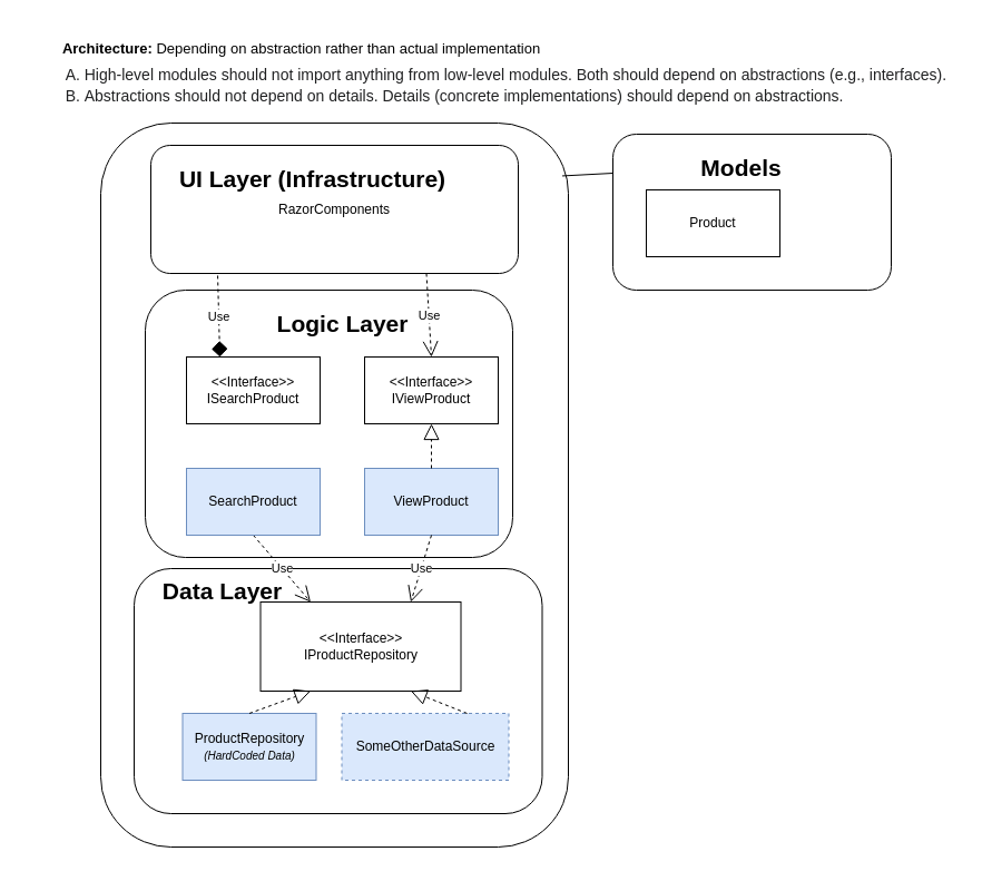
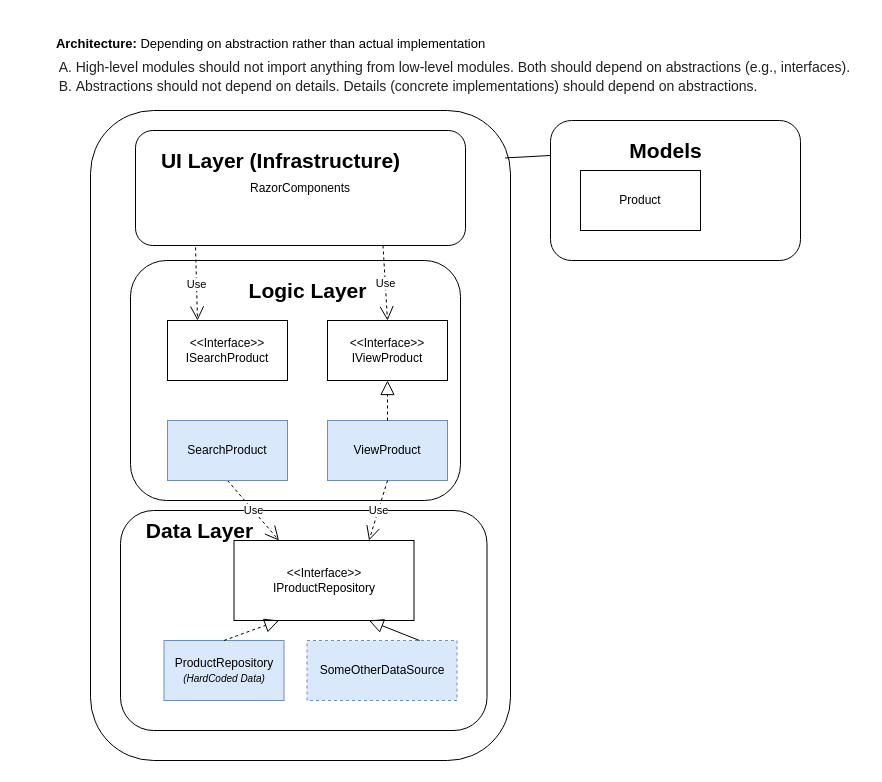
  <mxCell id="0" />
  <mxCell id="1" parent="0" />
  <mxCell id="2" value="" style="rounded=1;whiteSpace=wrap;html=1;" parent="1" vertex="1"><mxGeometry x="90" y="110" width="420" height="650" as="geometry" /></mxCell>
  <mxCell id="3" value="" style="rounded=1;whiteSpace=wrap;html=1;" vertex="1" parent="1"><mxGeometry x="130" y="260" width="330" height="240" as="geometry" /></mxCell>
  <mxCell id="4" value="" style="rounded=1;whiteSpace=wrap;html=1;" vertex="1" parent="1"><mxGeometry x="550" y="120" width="250" height="140" as="geometry" /></mxCell>
  <mxCell id="5" value="RazorComponents" style="rounded=1;whiteSpace=wrap;html=1;" parent="1" vertex="1"><mxGeometry x="135" y="130" width="330" height="115" as="geometry" /></mxCell>
  <mxCell id="6" value="" style="rounded=1;whiteSpace=wrap;html=1;" parent="1" vertex="1"><mxGeometry x="120" y="510" width="366.5" height="220" as="geometry" /></mxCell>
  <mxCell id="7" value="ProductRepository&lt;br&gt;&lt;i&gt;&lt;font style=&quot;font-size: 10px;&quot;&gt;(HardCoded Data)&lt;/font&gt;&lt;/i&gt;" style="rounded=0;whiteSpace=wrap;html=1;fillColor=#dae8fc;strokeColor=#6c8ebf;" parent="1" vertex="1"><mxGeometry x="163.5" y="640" width="120" height="60" as="geometry" /></mxCell>
  <mxCell id="8" value="&amp;lt;&amp;lt;Interface&amp;gt;&amp;gt;&lt;br&gt;IProductRepository" style="rounded=0;whiteSpace=wrap;html=1;" parent="1" vertex="1"><mxGeometry x="233.5" y="540" width="180" height="80" as="geometry" /></mxCell>
  <mxCell id="9" value="ViewProduct" style="rounded=0;whiteSpace=wrap;html=1;fillColor=#dae8fc;strokeColor=#6c8ebf;" parent="1" vertex="1"><mxGeometry x="327" y="420" width="120" height="60" as="geometry" /></mxCell>
  <mxCell id="10" value="&amp;lt;&amp;lt;Interface&amp;gt;&amp;gt;&lt;br&gt;IViewProduct" style="rounded=0;whiteSpace=wrap;html=1;" parent="1" vertex="1"><mxGeometry x="327" y="320" width="120" height="60" as="geometry" /></mxCell>
  <mxCell id="11" value="" style="endArrow=block;dashed=1;endFill=0;endSize=12;html=1;rounded=0;exitX=0.5;exitY=0;exitDx=0;exitDy=0;entryX=0.25;entryY=1;entryDx=0;entryDy=0;" parent="1" source="7" target="8" edge="1"><mxGeometry width="160" relative="1" as="geometry"><mxPoint x="513.5" y="610" as="sourcePoint" /><mxPoint x="673.5" y="610" as="targetPoint" /></mxGeometry></mxCell>
  <mxCell id="12" value="Use" style="endArrow=open;endSize=12;dashed=1;html=1;rounded=0;entryX=0.25;entryY=0;entryDx=0;entryDy=0;exitX=0.5;exitY=1;exitDx=0;exitDy=0;" parent="1" source="17" target="8" edge="1"><mxGeometry width="160" relative="1" as="geometry"><mxPoint x="50" y="560" as="sourcePoint" /><mxPoint x="200" y="550" as="targetPoint" /></mxGeometry></mxCell>
  <mxCell id="13" value="" style="endArrow=block;dashed=1;endFill=0;endSize=12;html=1;rounded=0;exitX=0.5;exitY=0;exitDx=0;exitDy=0;entryX=0.5;entryY=1;entryDx=0;entryDy=0;" parent="1" source="9" target="10" edge="1"><mxGeometry width="160" relative="1" as="geometry"><mxPoint x="-283" y="690" as="sourcePoint" /><mxPoint x="-123" y="690" as="targetPoint" /></mxGeometry></mxCell>
  <mxCell id="14" value="&lt;font size=&quot;1&quot; style=&quot;&quot;&gt;&lt;b style=&quot;font-size: 21px;&quot;&gt;Data Layer&lt;/b&gt;&lt;/font&gt;" style="text;html=1;align=center;verticalAlign=middle;resizable=0;points=[];autosize=1;strokeColor=none;fillColor=none;" parent="1" vertex="1"><mxGeometry x="133.5" y="510" width="130" height="40" as="geometry" /></mxCell>
  <mxCell id="15" value="&lt;font size=&quot;1&quot; style=&quot;&quot;&gt;&lt;b style=&quot;font-size: 21px;&quot;&gt;Logic Layer&lt;/b&gt;&lt;/font&gt;" style="text;html=1;align=center;verticalAlign=middle;resizable=0;points=[];autosize=1;strokeColor=none;fillColor=none;" parent="1" vertex="1"><mxGeometry x="237" y="270" width="140" height="40" as="geometry" /></mxCell>
  <mxCell id="16" value="&lt;font size=&quot;1&quot; style=&quot;&quot;&gt;&lt;b style=&quot;font-size: 21px;&quot;&gt;UI Layer (Infrastructure)&lt;/b&gt;&lt;/font&gt;" style="text;html=1;align=center;verticalAlign=middle;resizable=0;points=[];autosize=1;strokeColor=none;fillColor=none;" parent="1" vertex="1"><mxGeometry x="150" y="140" width="260" height="40" as="geometry" /></mxCell>
  <mxCell id="17" value="SearchProduct" style="rounded=0;whiteSpace=wrap;html=1;fillColor=#dae8fc;strokeColor=#6c8ebf;" parent="1" vertex="1"><mxGeometry x="167" y="420" width="120" height="60" as="geometry" /></mxCell>
  <mxCell id="18" value="&amp;lt;&amp;lt;Interface&amp;gt;&amp;gt;&lt;br&gt;ISearchProduct" style="rounded=0;whiteSpace=wrap;html=1;" parent="1" vertex="1"><mxGeometry x="167" y="320" width="120" height="60" as="geometry" /></mxCell>
  <mxCell id="19" value="Use" style="endArrow=open;endSize=12;dashed=1;html=1;rounded=0;entryX=0.75;entryY=0;entryDx=0;entryDy=0;exitX=0.5;exitY=1;exitDx=0;exitDy=0;" parent="1" source="9" target="8" edge="1"><mxGeometry width="160" relative="1" as="geometry"><mxPoint x="150" y="470" as="sourcePoint" /><mxPoint x="-158.02" y="348.58" as="targetPoint" /></mxGeometry></mxCell>
- <mxCell id="20" value="Use" style="endArrow=diamond;endSize=12;dashed=1;html=1;rounded=0;entryX=0.25;entryY=0;entryDx=0;entryDy=0;exitX=0.182;exitY=1.017;exitDx=0;exitDy=0;exitPerimeter=0;" parent="1" source="5" target="18" edge="1"><mxGeometry width="160" relative="1" as="geometry"><mxPoint x="80" y="230" as="sourcePoint" /><mxPoint x="10" y="330" as="targetPoint" /></mxGeometry></mxCell>
+ <mxCell id="20" value="Use" style="endArrow=open;endSize=12;dashed=1;html=1;rounded=0;entryX=0.25;entryY=0;entryDx=0;entryDy=0;exitX=0.182;exitY=1.017;exitDx=0;exitDy=0;exitPerimeter=0;" parent="1" source="5" target="18" edge="1"><mxGeometry width="160" relative="1" as="geometry"><mxPoint x="80" y="230" as="sourcePoint" /><mxPoint x="10" y="330" as="targetPoint" /></mxGeometry></mxCell>
  <mxCell id="21" value="SomeOtherDataSource" style="rounded=0;whiteSpace=wrap;html=1;fillColor=#dae8fc;strokeColor=#6c8ebf;dashed=1;" parent="1" vertex="1"><mxGeometry x="306.5" y="640" width="150" height="60" as="geometry" /></mxCell>
- <mxCell id="22" value="" style="endArrow=block;dashed=1;endFill=0;endSize=12;html=1;rounded=0;exitX=0.75;exitY=0;exitDx=0;exitDy=0;entryX=0.75;entryY=1;entryDx=0;entryDy=0;" parent="1" source="21" target="8" edge="1"><mxGeometry width="160" relative="1" as="geometry"><mxPoint x="953.5" y="520" as="sourcePoint" /><mxPoint x="473.5" y="560" as="targetPoint" /></mxGeometry></mxCell>
+ <mxCell id="22" value="" style="endArrow=block;dashed=0;endFill=0;endSize=12;html=1;rounded=0;exitX=0.75;exitY=0;exitDx=0;exitDy=0;entryX=0.75;entryY=1;entryDx=0;entryDy=0;" parent="1" source="21" target="8" edge="1"><mxGeometry width="160" relative="1" as="geometry"><mxPoint x="953.5" y="520" as="sourcePoint" /><mxPoint x="473.5" y="560" as="targetPoint" /></mxGeometry></mxCell>
  <mxCell id="23" value="&lt;font style=&quot;font-size: 13px;&quot;&gt;&lt;b&gt;Architecture:&lt;/b&gt; Depending on abstraction rather than actual implementation&lt;/font&gt;" style="text;html=1;align=center;verticalAlign=middle;resizable=0;points=[];autosize=1;strokeColor=none;fillColor=none;fontSize=21;" parent="1" vertex="1"><mxGeometry x="45" y="20" width="450" height="40" as="geometry" /></mxCell>
  <mxCell id="24" value="Product" style="whiteSpace=wrap;html=1;" vertex="1" parent="1"><mxGeometry x="580" width="120" height="60" as="geometry" y="170" /></mxCell>
  <mxCell id="25" value="&lt;font size=&quot;1&quot; style=&quot;&quot;&gt;&lt;b style=&quot;font-size: 21px;&quot;&gt;Models&lt;/b&gt;&lt;/font&gt;" style="text;html=1;align=center;verticalAlign=middle;resizable=0;points=[];autosize=1;strokeColor=none;fillColor=none;" vertex="1" parent="1"><mxGeometry x="615" y="130" width="100" height="40" as="geometry" /></mxCell>
  <mxCell id="26" value="" style="endArrow=none;html=1;rounded=0;exitX=0.987;exitY=0.073;exitDx=0;exitDy=0;exitPerimeter=0;entryX=0;entryY=0.25;entryDx=0;entryDy=0;" edge="1" parent="1" source="2" target="4"><mxGeometry width="50" height="50" relative="1" as="geometry"><mxPoint x="710" y="460" as="sourcePoint" /><mxPoint x="760" y="410" as="targetPoint" /></mxGeometry></mxCell>
  <mxCell id="27" value="Use" style="endArrow=open;endSize=12;dashed=1;html=1;rounded=0;entryX=0.5;entryY=0;entryDx=0;entryDy=0;exitX=0.75;exitY=1;exitDx=0;exitDy=0;" edge="1" parent="1" source="5" target="10"><mxGeometry width="160" relative="1" as="geometry"><mxPoint x="500" y="240" as="sourcePoint" /><mxPoint x="361.25" y="330" as="targetPoint" /></mxGeometry></mxCell>
  <mxCell id="28" value="&lt;ol style=&quot;margin: 0.3em 0px 0px 3.2em; padding: 0px; list-style-image: none; color: rgb(32, 33, 34); font-family: sans-serif; font-size: 14px; text-align: start; background-color: rgb(255, 255, 255); list-style-type: upper-alpha;&quot;&gt;&lt;li style=&quot;margin-bottom: 0.1em;&quot;&gt;High-level modules should not import anything from low-level modules. Both should depend on&amp;nbsp;abstractions&amp;nbsp;(e.g., interfaces).&lt;/li&gt;&lt;li style=&quot;margin-bottom: 0.1em;&quot;&gt;Abstractions should not depend on details. Details (concrete implementations) should depend on abstractions.&lt;/li&gt;&lt;/ol&gt;" style="text;html=1;align=center;verticalAlign=middle;resizable=0;points=[];autosize=1;strokeColor=none;fillColor=none;flipV=0;flipH=1;" vertex="1" parent="1"><mxGeometry x="20" y="50" width="840" height="50" as="geometry" /></mxCell>
